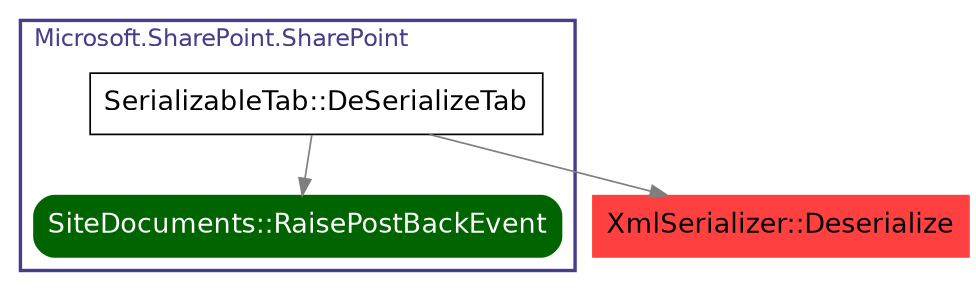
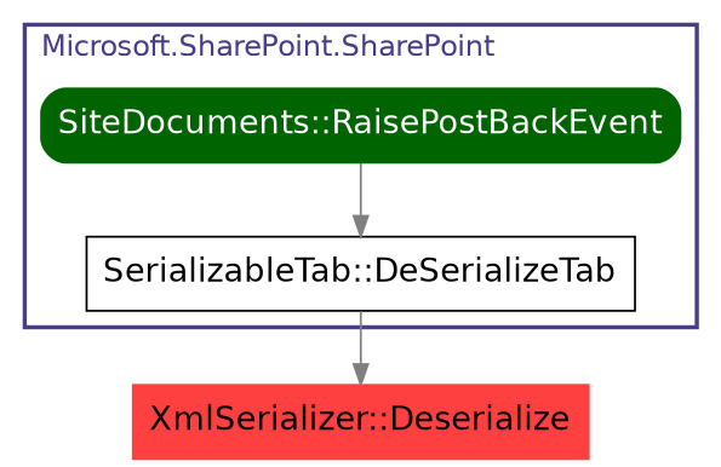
  digraph {
    fontname="DejaVu Sans"
    node [fontname="DejaVu Sans" fontsize=16 shape=box]
    edge [color=gray50 fontname="DejaVu Sans"]
    n1 [label="SerializableTab::DeSerializeTab"]
    n2 [color=darkgreen fillcolor=darkgreen fontcolor=white label="SiteDocuments::RaisePostBackEvent" style="filled, rounded"]
    n3 [color=brown1 fillcolor=brown1 label="XmlSerializer::Deserialize" style=filled]
    subgraph cluster_1 {
      color=darkslateblue
      fontcolor=darkslateblue
      label="Microsoft.SharePoint.SharePoint"
      labeljust=l
      penwidth=2
      n1
      n2
    }
    n1 -> n3
-   n1 -> n2
+   n2 -> n1
  }
